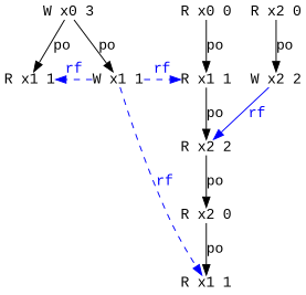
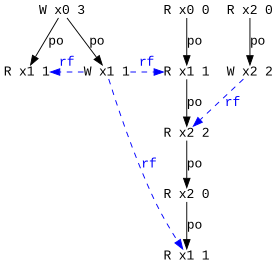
  digraph {
    fontname="Liberation Mono"
    node [fontname="Liberation Mono" idx=1 loc=2 shape=plain th=1 type=R]
    edge [fontname="Liberation Mono"]
    n1 [label="W x2 2" th=0 type=W]
    n2 [idx=2 label="R x2 2"]
    n3 [idx=3 label="R x2 0"]
    n4 [label="W x0 3" loc=0 th=2 type=W]
    n5 [idx=2 label="R x1 1" loc=1 th=2]
    n6 [idx=0 label="W x1 1" loc=1 th=2 type=W]
    n7 [label="R x1 1" loc=1]
    n8 [idx=4 label="R x1 1" loc=1]
    n9 [idx=0 label="R x0 0" loc=0]
    n10 [idx=0 label="R x2 0" th=0]
-   n1 -> n2 [color=blue constraint=false fontcolor=blue from_idx=1 from_th=0 label=rf style=solid to_idx=2 to_th=1]
+   n1 -> n2 [color=blue constraint=false fontcolor=blue from_idx=1 from_th=0 label=rf style=dashed to_idx=2 to_th=1]
    n2 -> n3 [label=po]
    n3 -> n8 [label=po]
    n4 -> n5 [label=po]
    n4 -> n6 [label=po]
    n6 -> n5 [color=blue constraint=false fontcolor=blue from_idx=0 from_th=2 label=rf style=dashed to_idx=2 to_th=2]
    n6 -> n7 [color=blue constraint=false fontcolor=blue from_idx=0 from_th=2 label=rf style=dashed to_idx=1 to_th=1]
    n6 -> n8 [color=blue constraint=false fontcolor=blue from_idx=0 from_th=2 label=rf style=dashed to_idx=4 to_th=1]
    n7 -> n2 [label=po]
    n9 -> n7 [label=po]
    n10 -> n1 [label=po]
  }
